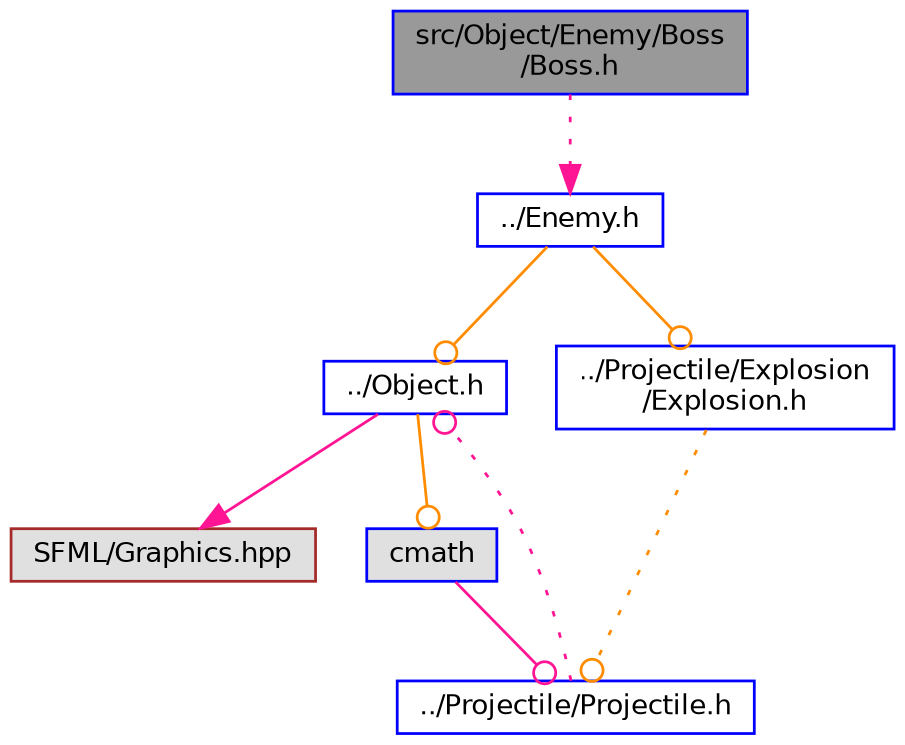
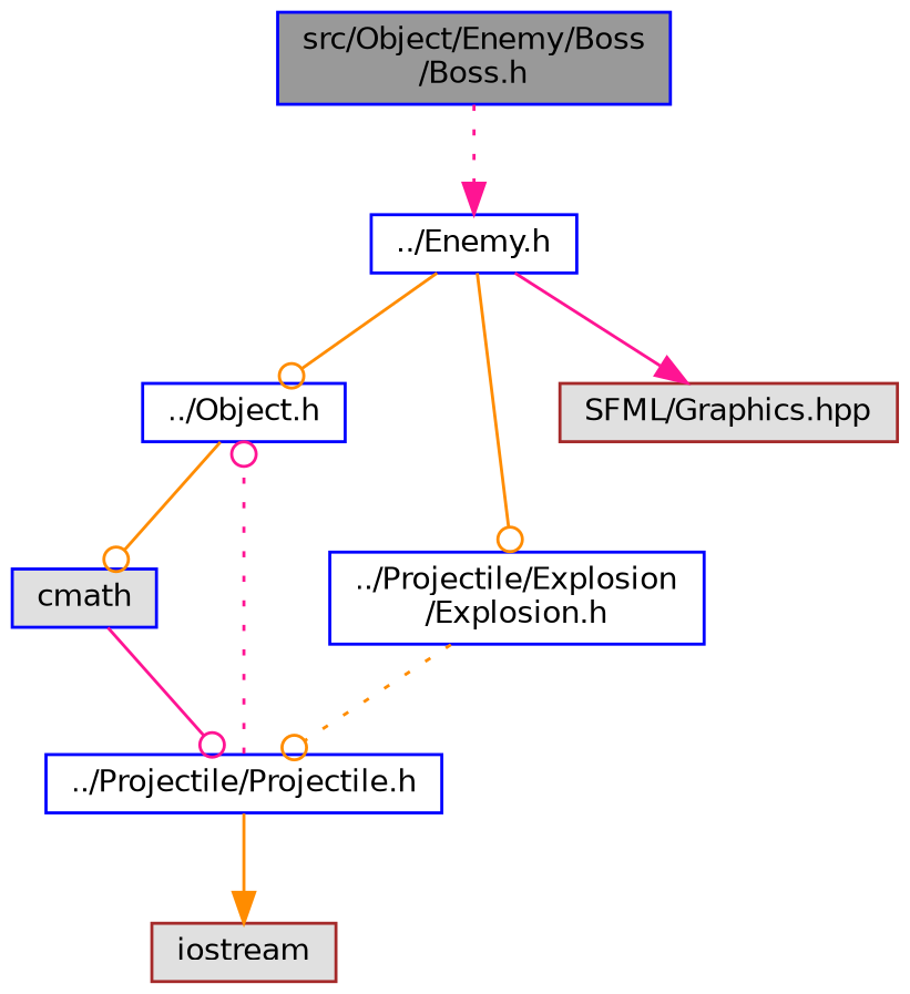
  digraph {
    node [color=blue fillcolor=white fontname=Helvetica fontsize=10 shape=box style=filled]
    edge [arrowhead=odot color=darkorange fontname=Helvetica fontsize=10 labelfontname=Helvetica labelfontsize=10 style=solid]
    n1 [fillcolor=grey60 fontcolor=black height=0.2 label="src/Object/Enemy/Boss\l/Boss.h" width=0.4]
    n2 [height=0.2 label="../Enemy.h" width=0.4]
    n3 [height=0.2 label="../Object.h" width=0.4]
    n4 [height=0.2 label="../Projectile/Explosion\l/Explosion.h" width=0.4]
    n5 [color=brown fillcolor="#E0E0E0" height=0.2 label="SFML/Graphics.hpp" width=0.4]
    n6 [fillcolor="#E0E0E0" height=0.2 label=cmath width=0.4]
    n7 [height=0.2 label="../Projectile/Projectile.h" width=0.4]
+   n8 [color=brown fillcolor="#E0E0E0" height=0.2 label=iostream width=0.4]
    n1 -> n2 [arrowhead=normal color=deeppink style=dotted]
    n2 -> n3
    n2 -> n4
-   n3 -> n5 [arrowhead=normal color=deeppink]
+   n2 -> n5 [arrowhead=normal color=deeppink]
    n3 -> n6
    n4 -> n7 [style=dotted]
    n6 -> n7 [color=deeppink]
    n7 -> n3 [color=deeppink style=dotted]
+   n7 -> n8 [arrowhead=normal]
  }
